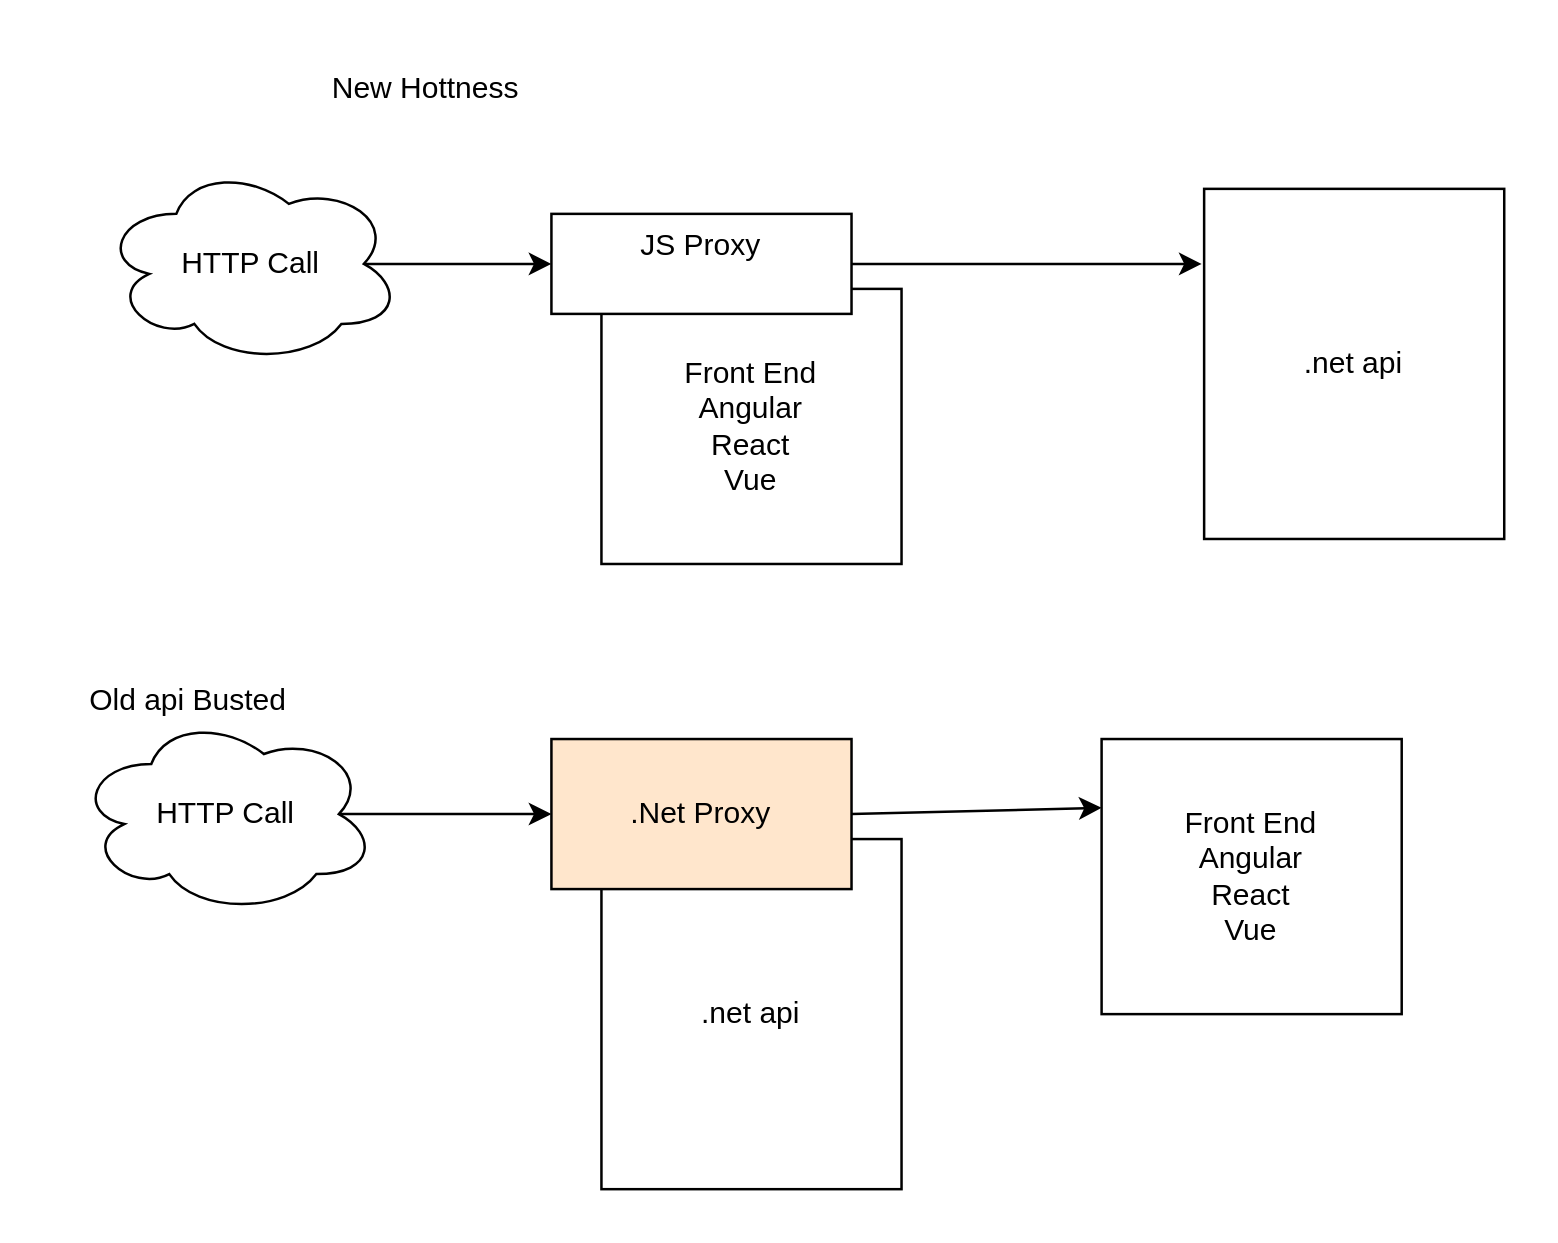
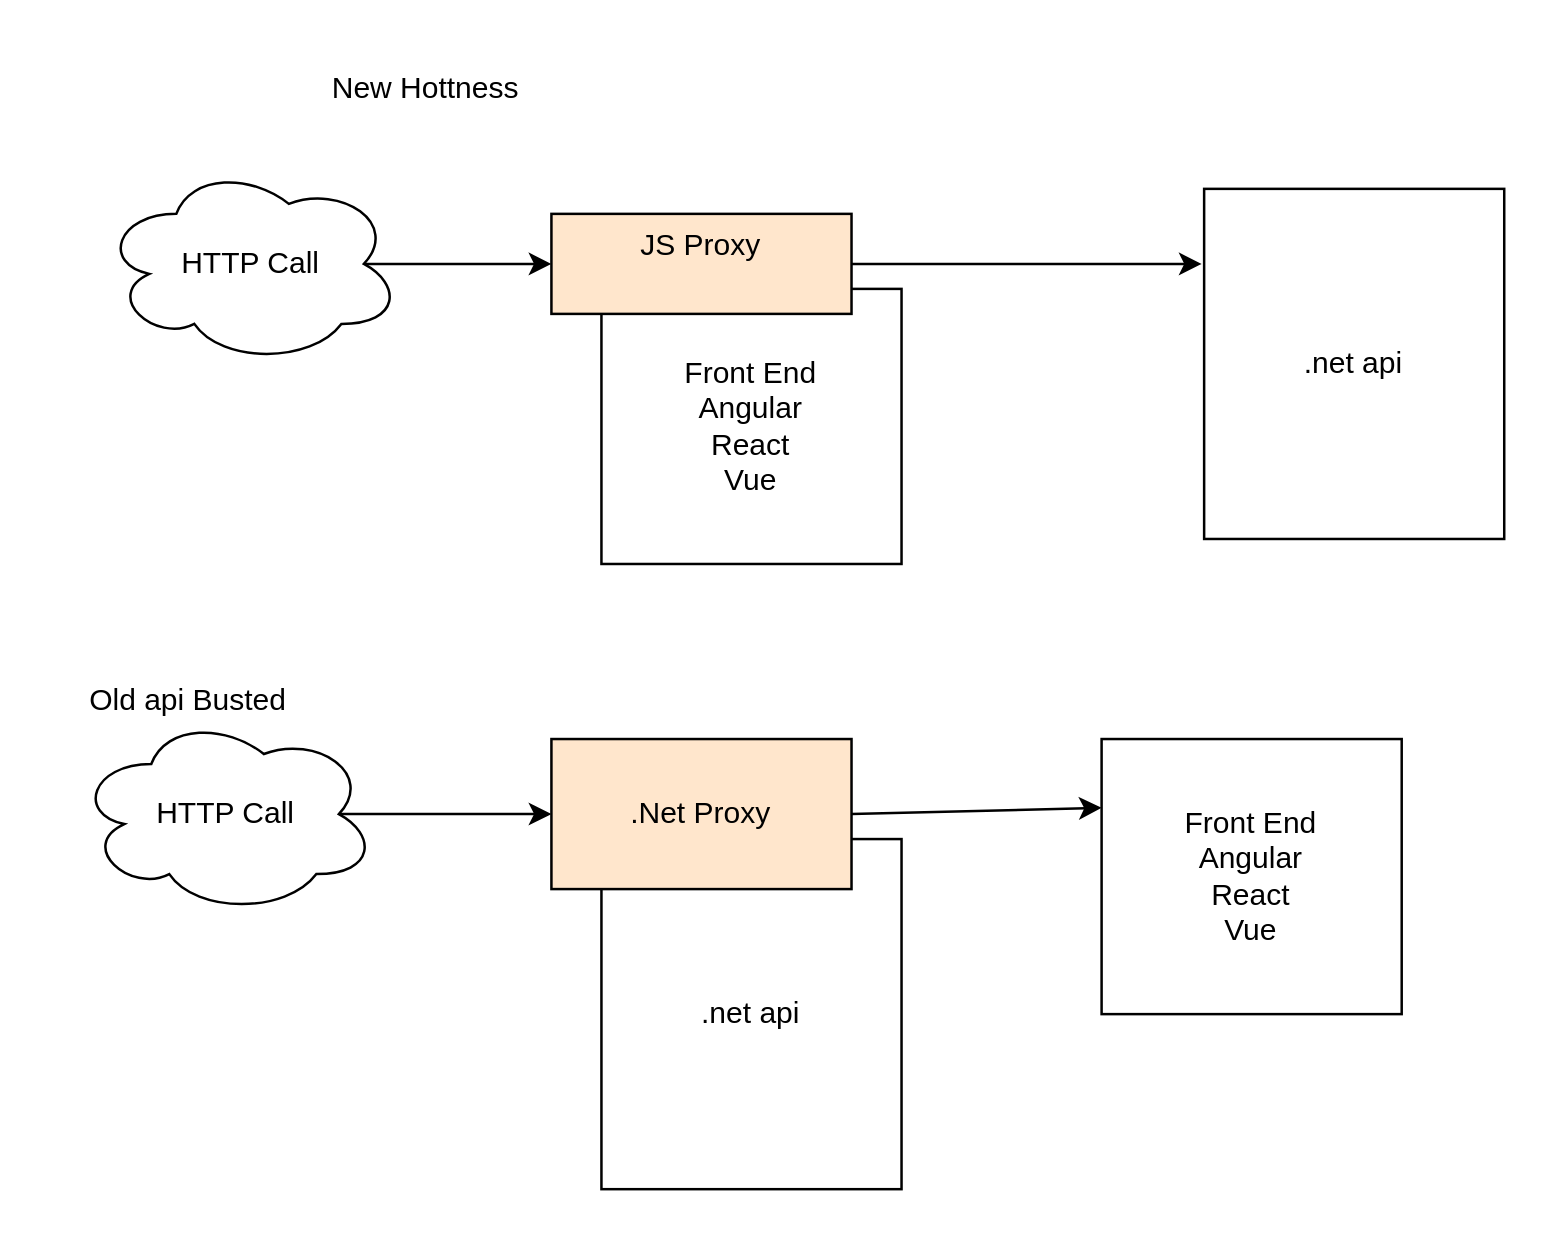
  <mxCell id="0" />
  <mxCell id="1" parent="0" />
  <mxCell id="2" style="edgeStyle=none;html=1;exitX=0.875;exitY=0.5;exitDx=0;exitDy=0;exitPerimeter=0;entryX=0;entryY=0.5;entryDx=0;entryDy=0;" parent="1" source="3" target="6" edge="1"><mxGeometry relative="1" as="geometry" /></mxCell>
  <mxCell id="3" value="HTTP Call" style="ellipse;shape=cloud;whiteSpace=wrap;html=1;" parent="1" vertex="1"><mxGeometry x="40" y="65" width="120" height="80" as="geometry" /></mxCell>
  <mxCell id="4" value="Front End&lt;br&gt;Angular&lt;br&gt;React&lt;br&gt;Vue" style="rounded=0;whiteSpace=wrap;html=1;" parent="1" vertex="1"><mxGeometry x="240" y="115" width="120" height="110" as="geometry" /></mxCell>
  <mxCell id="5" style="edgeStyle=none;html=1;exitX=1;exitY=0.5;exitDx=0;exitDy=0;" parent="1" source="6" edge="1"><mxGeometry relative="1" as="geometry"><mxPoint x="480" y="105" as="targetPoint" /></mxGeometry></mxCell>
- <mxCell id="6" value="JS Proxy&lt;br&gt;&lt;br&gt;" style="rounded=0;whiteSpace=wrap;html=1;verticalAlign=middle;" parent="1" vertex="1"><mxGeometry x="220" y="85" width="120" height="40" as="geometry" /></mxCell>
+ <mxCell id="6" value="JS Proxy&lt;br&gt;&lt;br&gt;" style="rounded=0;whiteSpace=wrap;html=1;verticalAlign=middle;fillColor=#ffe6cc;" parent="1" vertex="1"><mxGeometry x="220" y="85" width="120" height="40" as="geometry" /></mxCell>
  <mxCell id="7" value=".net api" style="rounded=0;whiteSpace=wrap;html=1;" parent="1" vertex="1"><mxGeometry x="481" y="75" width="120" height="140" as="geometry" /></mxCell>
  <mxCell id="8" value="HTTP Call" style="ellipse;shape=cloud;whiteSpace=wrap;html=1;" vertex="1" parent="1"><mxGeometry y="285" width="120" height="80" as="geometry" x="30" /></mxCell>
  <mxCell id="9" style="edgeStyle=none;html=1;exitX=0.875;exitY=0.5;exitDx=0;exitDy=0;exitPerimeter=0;" edge="1" parent="1" source="8"><mxGeometry relative="1" as="geometry"><mxPoint x="220" y="325" as="targetPoint" /><mxPoint x="350" y="115" as="sourcePoint" /></mxGeometry></mxCell>
  <mxCell id="10" value=".net api" style="rounded=0;whiteSpace=wrap;html=1;" vertex="1" parent="1"><mxGeometry x="240" y="335" width="120" height="140" as="geometry" /></mxCell>
  <mxCell id="11" value=".Net Proxy" style="rounded=0;whiteSpace=wrap;html=1;fillColor=#ffe6cc;" vertex="1" parent="1"><mxGeometry x="220" y="295" width="120" height="60" as="geometry" /></mxCell>
  <mxCell id="12" style="edgeStyle=none;html=1;exitX=1;exitY=0.5;exitDx=0;exitDy=0;entryX=0;entryY=0.25;entryDx=0;entryDy=0;" edge="1" parent="1" source="11" target="13"><mxGeometry relative="1" as="geometry"><mxPoint x="440" y="325" as="targetPoint" /><mxPoint x="350" y="115" as="sourcePoint" /></mxGeometry></mxCell>
  <mxCell id="13" value="Front End&lt;br&gt;Angular&lt;br&gt;React&lt;br&gt;Vue" style="rounded=0;whiteSpace=wrap;html=1;" vertex="1" parent="1"><mxGeometry x="440" y="295" width="120" height="110" as="geometry" /></mxCell>
  <mxCell id="14" value="Old api Busted" style="text;html=1;strokeColor=none;fillColor=none;align=center;verticalAlign=middle;whiteSpace=wrap;rounded=0;" vertex="1" parent="1"><mxGeometry x="20" y="265" width="110" height="30" as="geometry" /></mxCell>
  <mxCell id="15" value="New Hottness" style="text;html=1;strokeColor=none;fillColor=none;align=center;verticalAlign=middle;whiteSpace=wrap;rounded=0;" vertex="1" parent="1"><mxGeometry x="90" y="20" width="160" height="30" as="geometry" /></mxCell>
